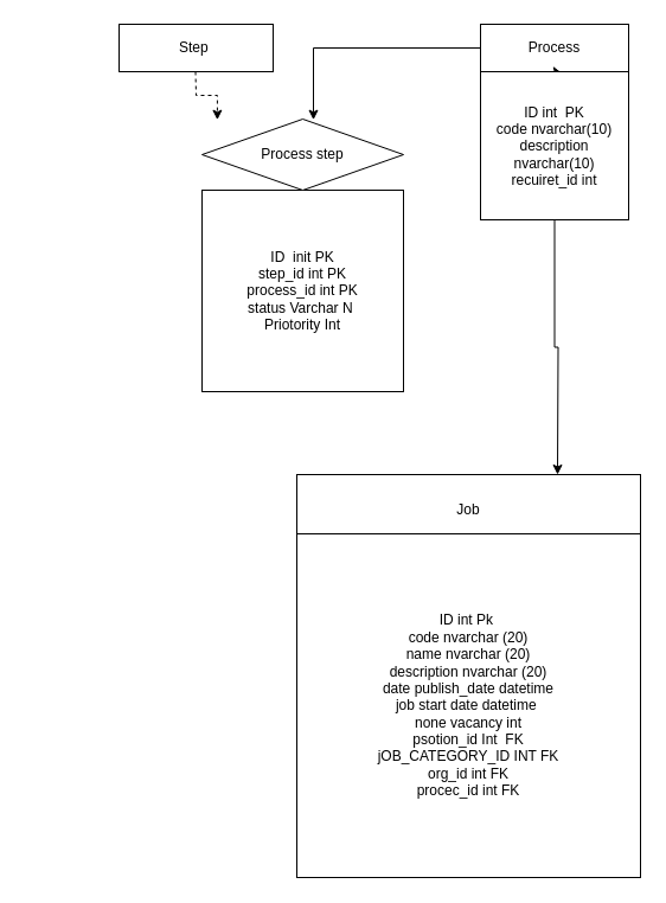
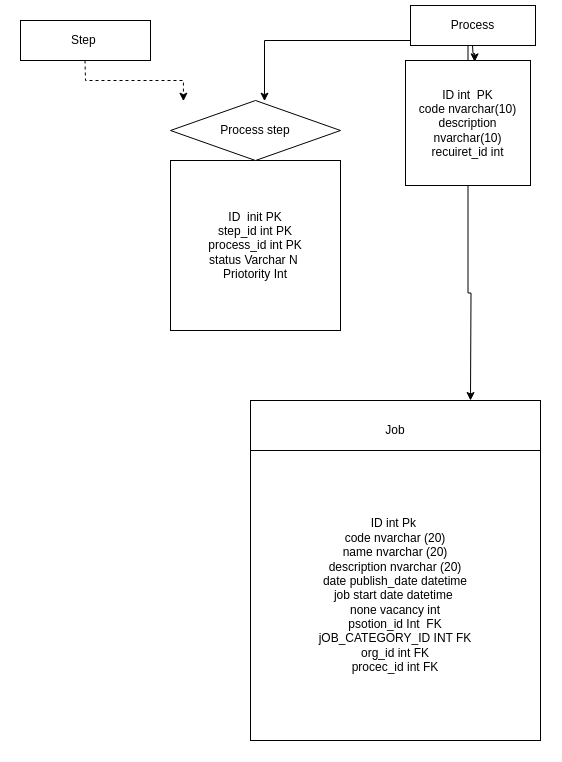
  <mxCell id="0" />
  <mxCell id="1" parent="0" />
  <mxCell id="2" style="edgeStyle=elbowEdgeStyle;rounded=0;orthogonalLoop=1;jettySize=auto;html=1;elbow=vertical;curved=0;entryX=0.076;entryY=0.011;entryDx=0;entryDy=0;entryPerimeter=0;dashed=1;" edge="1" parent="1" source="3" target="7"><mxGeometry relative="1" as="geometry" /></mxCell>
- <mxCell id="3" value="Step&amp;nbsp;" style="shape=umlLifeline;perimeter=lifelinePerimeter;whiteSpace=wrap;html=1;container=0;dropTarget=0;collapsible=0;recursiveResize=0;outlineConnect=0;portConstraint=eastwest;newEdgeStyle={&quot;edgeStyle&quot;:&quot;elbowEdgeStyle&quot;,&quot;elbow&quot;:&quot;vertical&quot;,&quot;curved&quot;:0,&quot;rounded&quot;:0};" parent="1" vertex="1"><mxGeometry x="100" y="20" width="130" height="40" as="geometry" /></mxCell>
+ <mxCell id="3" value="Step&amp;nbsp;" style="shape=umlLifeline;perimeter=lifelinePerimeter;whiteSpace=wrap;html=1;container=0;dropTarget=0;collapsible=0;recursiveResize=0;outlineConnect=0;portConstraint=eastwest;newEdgeStyle={&quot;edgeStyle&quot;:&quot;elbowEdgeStyle&quot;,&quot;elbow&quot;:&quot;vertical&quot;,&quot;curved&quot;:0,&quot;rounded&quot;:0};" parent="1" vertex="1"><mxGeometry x="20" y="20" width="130" height="40" as="geometry" /></mxCell>
  <mxCell id="4" style="edgeStyle=elbowEdgeStyle;rounded=0;orthogonalLoop=1;jettySize=auto;html=1;elbow=vertical;curved=0;entryX=0.553;entryY=0.011;entryDx=0;entryDy=0;entryPerimeter=0;" edge="1" parent="1" source="10" target="7"><mxGeometry relative="1" as="geometry"><Array as="points"><mxPoint x="390" y="40" /></Array></mxGeometry></mxCell>
- <mxCell id="5" value="Process" style="shape=umlLifeline;perimeter=lifelinePerimeter;whiteSpace=wrap;html=1;container=0;dropTarget=0;collapsible=0;recursiveResize=0;outlineConnect=0;portConstraint=eastwest;newEdgeStyle={&quot;edgeStyle&quot;:&quot;elbowEdgeStyle&quot;,&quot;elbow&quot;:&quot;vertical&quot;,&quot;curved&quot;:0,&quot;rounded&quot;:0};" parent="1" vertex="1"><mxGeometry x="405" y="20" width="125" height="40" as="geometry" /></mxCell>
+ <mxCell id="5" value="Process" style="shape=umlLifeline;perimeter=lifelinePerimeter;whiteSpace=wrap;html=1;container=0;dropTarget=0;collapsible=0;recursiveResize=0;outlineConnect=0;portConstraint=eastwest;newEdgeStyle={&quot;edgeStyle&quot;:&quot;elbowEdgeStyle&quot;,&quot;elbow&quot;:&quot;vertical&quot;,&quot;curved&quot;:0,&quot;rounded&quot;:0};" parent="1" vertex="1"><mxGeometry x="410" y="5" width="125" height="40" as="geometry" /></mxCell>
  <mxCell id="6" value="ID&amp;nbsp; init PK&lt;br&gt;step_id int PK&lt;br&gt;process_id int PK&lt;br&gt;status Varchar N&amp;nbsp;&lt;br&gt;Priotority Int" style="whiteSpace=wrap;html=1;aspect=fixed;" vertex="1" parent="1"><mxGeometry x="170" y="160" width="170" height="170" as="geometry" /></mxCell>
  <mxCell id="7" value="Process step" style="rhombus;whiteSpace=wrap;html=1;" vertex="1" parent="1"><mxGeometry x="170" y="100" width="170" height="60" as="geometry" /></mxCell>
  <mxCell id="8" value="" style="edgeStyle=elbowEdgeStyle;rounded=0;orthogonalLoop=1;jettySize=auto;html=1;elbow=vertical;curved=0;entryX=0.553;entryY=0.011;entryDx=0;entryDy=0;entryPerimeter=0;" edge="1" parent="1" source="5" target="10"><mxGeometry relative="1" as="geometry"><mxPoint x="454" y="60" as="sourcePoint" /><mxPoint x="264" y="101" as="targetPoint" /></mxGeometry></mxCell>
  <mxCell id="9" style="edgeStyle=orthogonalEdgeStyle;rounded=0;orthogonalLoop=1;jettySize=auto;html=1;" edge="1" parent="1" source="10"><mxGeometry relative="1" as="geometry"><mxPoint x="470" y="400" as="targetPoint" /></mxGeometry></mxCell>
  <mxCell id="10" value="ID int&amp;nbsp; PK&lt;br&gt;code nvarchar(10)&lt;br&gt;description nvarchar(10)&lt;br&gt;recuiret_id int" style="whiteSpace=wrap;html=1;aspect=fixed;" vertex="1" parent="1"><mxGeometry x="405" y="60" width="125" height="125" as="geometry" /></mxCell>
  <mxCell id="11" value="Job" style="rounded=0;whiteSpace=wrap;html=1;" vertex="1" parent="1"><mxGeometry x="250" y="400" width="290" height="60" as="geometry" /></mxCell>
  <mxCell id="12" value="ID int Pk&amp;nbsp;&lt;br&gt;code nvarchar (20)&lt;br&gt;name nvarchar (20)&lt;br&gt;description nvarchar (20)&lt;br&gt;date publish_date datetime&lt;br&gt;job start date datetime&amp;nbsp;&lt;br&gt;none vacancy int&lt;br&gt;psotion_id Int&amp;nbsp; FK&lt;br&gt;jOB_CATEGORY_ID INT FK&lt;br&gt;org_id int FK&lt;br&gt;procec_id int FK" style="whiteSpace=wrap;html=1;aspect=fixed;" vertex="1" parent="1"><mxGeometry x="250" y="450" width="290" height="290" as="geometry" /></mxCell>
